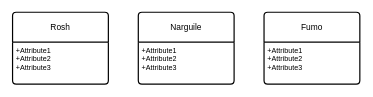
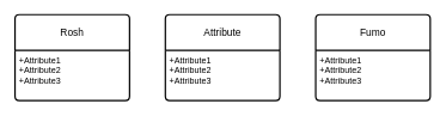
  <mxCell id="0" />
  <mxCell id="1" parent="0" />
  <mxCell id="2" value="Rosh" style="swimlane;childLayout=stackLayout;horizontal=1;startSize=50;horizontalStack=0;rounded=1;fontSize=14;fontStyle=0;strokeWidth=2;resizeParent=0;resizeLast=1;shadow=0;dashed=0;align=center;arcSize=4;whiteSpace=wrap;html=1;" vertex="1" parent="1"><mxGeometry x="20" y="20" width="160" height="120" as="geometry" /></mxCell>
  <mxCell id="3" value="+Attribute1&#10;+Attribute2&#10;+Attribute3" style="align=left;strokeColor=none;fillColor=none;spacingLeft=4;fontSize=12;verticalAlign=top;resizable=0;rotatable=0;part=1;html=1;" vertex="1" parent="2"><mxGeometry y="50" width="160" height="70" as="geometry" /></mxCell>
- <mxCell id="4" value="Narguile" style="swimlane;childLayout=stackLayout;horizontal=1;startSize=50;horizontalStack=0;rounded=1;fontSize=14;fontStyle=0;strokeWidth=2;resizeParent=0;resizeLast=1;shadow=0;dashed=0;align=center;arcSize=4;whiteSpace=wrap;html=1;" vertex="1" parent="1"><mxGeometry x="230" y="20" width="160" height="120" as="geometry" /></mxCell>
+ <mxCell id="4" value="Attribute" style="swimlane;childLayout=stackLayout;horizontal=1;startSize=50;horizontalStack=0;rounded=1;fontSize=14;fontStyle=0;strokeWidth=2;resizeParent=0;resizeLast=1;shadow=0;dashed=0;align=center;arcSize=4;whiteSpace=wrap;html=1;" vertex="1" parent="1"><mxGeometry x="230" y="20" width="160" height="120" as="geometry" /></mxCell>
  <mxCell id="5" value="+Attribute1&#10;+Attribute2&#10;+Attribute3" style="align=left;strokeColor=none;fillColor=none;spacingLeft=4;fontSize=12;verticalAlign=top;resizable=0;rotatable=0;part=1;html=1;" vertex="1" parent="4"><mxGeometry y="50" width="160" height="70" as="geometry" /></mxCell>
  <mxCell id="6" value="Fumo" style="swimlane;childLayout=stackLayout;horizontal=1;startSize=50;horizontalStack=0;rounded=1;fontSize=14;fontStyle=0;strokeWidth=2;resizeParent=0;resizeLast=1;shadow=0;dashed=0;align=center;arcSize=4;whiteSpace=wrap;html=1;" vertex="1" parent="1"><mxGeometry x="440" y="20" width="160" height="120" as="geometry" /></mxCell>
  <mxCell id="7" value="+Attribute1&#10;+Attribute2&#10;+Attribute3" style="align=left;strokeColor=none;fillColor=none;spacingLeft=4;fontSize=12;verticalAlign=top;resizable=0;rotatable=0;part=1;html=1;" vertex="1" parent="6"><mxGeometry y="50" width="160" height="70" as="geometry" /></mxCell>
